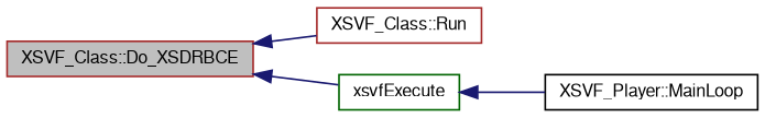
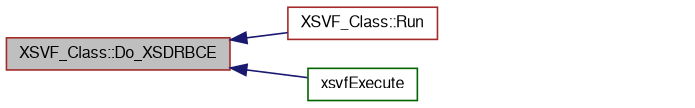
  digraph {
    rankdir=LR
    node [color=brown fontname=FreeSans fontsize=10 shape=record]
    edge [color=midnightblue dir=back fontname=FreeSans fontsize=10 labelfontname=FreeSans labelfontsize=10 style=solid]
    n1 [fillcolor=grey75 fontcolor=black height=0.2 label="XSVF_Class::Do_XSDRBCE" style=filled width=0.4]
    n2 [height=0.2 label="XSVF_Class::Run" width=0.4]
    n3 [color=darkgreen height=0.2 label=xsvfExecute width=0.4]
-   n4 [color=black height=0.2 label="XSVF_Player::MainLoop" width=0.4]
    n1 -> n2
    n1 -> n3
-   n3 -> n4
  }
